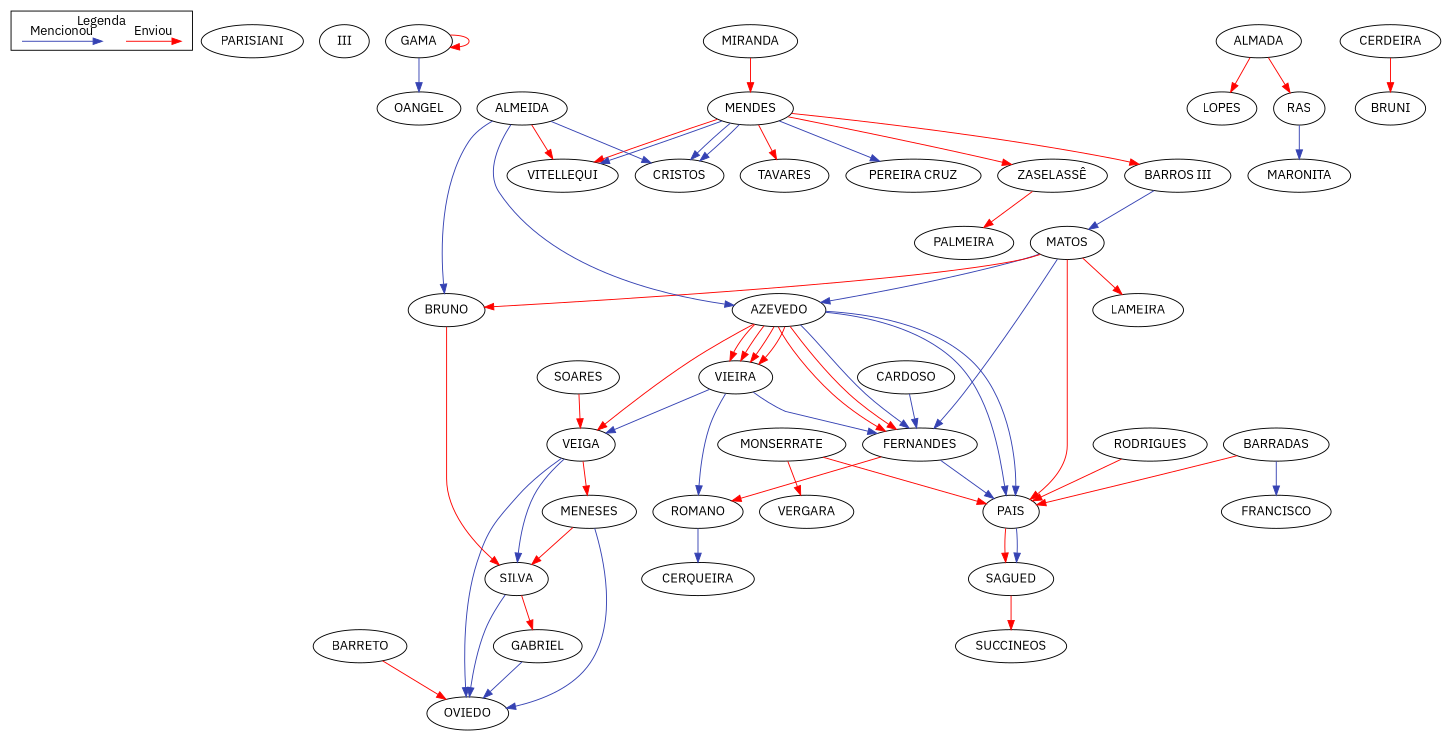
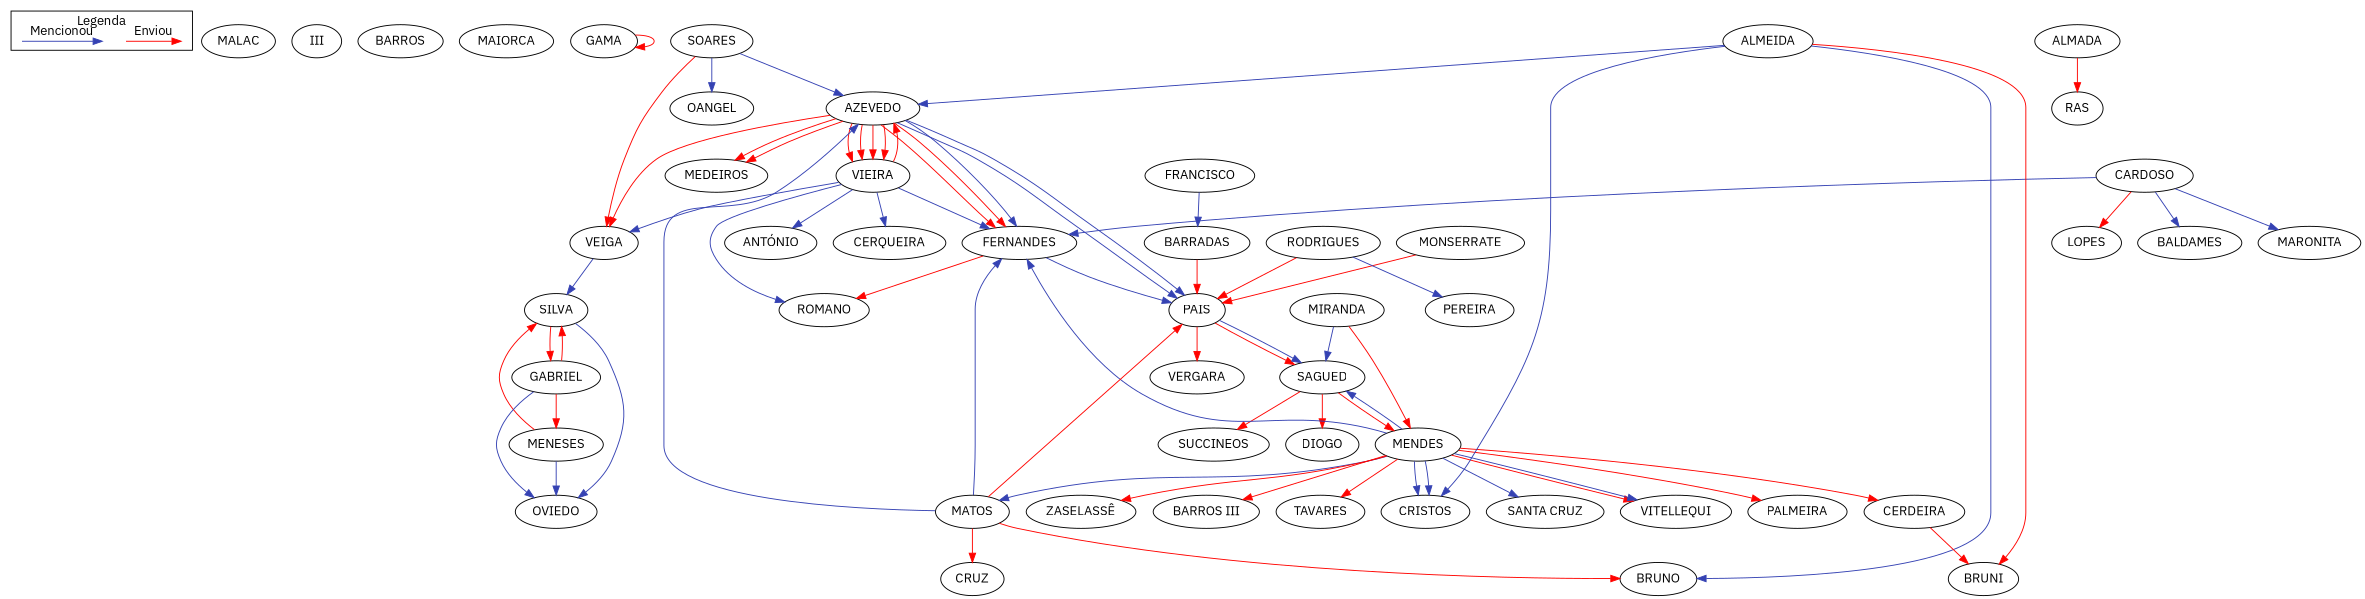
  digraph {
    fontname="IBM Plex Sans"
    node [fontname="IBM Plex Sans"]
    edge [color="0.002 0.999 0.999" fontname="IBM Plex Sans"]
    d0 [shape=point style=invis]
    d1 [shape=point style=invis]
    p0 [shape=point style=invis]
    p1 [shape=point style=invis]
-   PARISIANI
+   MALAC
    n7 [label=III]
+   BARROS
+   MAIORCA
    GAMA
    OANGEL
-   BARRETO
    OVIEDO
    MENESES
    SILVA
    GABRIEL
    CARDOSO
    LOPES
    FERNANDES
+   BALDAMES
    MARONITA
    PAIS
    ROMANO
    VEIGA
    SOARES
    AZEVEDO
    VIEIRA
+   MEDEIROS
    SAGUED
    VERGARA
+   "ANTÓNIO"
    CERQUEIRA
    SUCCINEOS
    MENDES
+   DIOGO
    MONSERRATE
    MATOS
    BRUNO
-   LAMEIRA
+   LAMEIRA [label=CRUZ]
    ALMEIDA
    VITELLEQUI
    CRISTOS
    PALMEIRA
    "ZASELASSÊ"
    n45 [label="BARROS III"]
    TAVARES
    CERDEIRA
-   "SANTA CRUZ" [label="PEREIRA CRUZ"]
+   "SANTA CRUZ"
    BRUNI
    ALMADA
    RAS
    BARRADAS
    FRANCISCO
    MIRANDA
    RODRIGUES
+   PEREIRA
    subgraph cluster_1 {
      label=Legenda
      subgraph sub_2 {
        label=Legenda
        rank=same
        d0
        d1
        p0
        p1
      }
    }
    d0 -> d1 [label=Enviou]
    p0 -> p1 [color="0.649 0.701 0.701" label=Mencionou]
    GAMA -> GAMA
-   GAMA -> OANGEL [color="0.649 0.701 0.701"]
-   BARRETO -> OVIEDO
+   SOARES -> OANGEL [color="0.649 0.701 0.701"]
    MENESES -> OVIEDO [color="0.649 0.701 0.701"]
    MENESES -> SILVA
    SILVA -> OVIEDO [color="0.649 0.701 0.701"]
    SILVA -> GABRIEL
    GABRIEL -> OVIEDO [color="0.649 0.701 0.701"]
-   BRUNO -> SILVA
-   ALMADA -> LOPES
+   GABRIEL -> SILVA
+   CARDOSO -> LOPES
    CARDOSO -> FERNANDES [color="0.649 0.701 0.701"]
-   RAS -> MARONITA [color="0.649 0.701 0.701"]
+   CARDOSO -> BALDAMES [color="0.649 0.701 0.701"]
+   CARDOSO -> MARONITA [color="0.649 0.701 0.701"]
    FERNANDES -> PAIS [color="0.649 0.701 0.701"]
    FERNANDES -> ROMANO
    PAIS -> SAGUED
    PAIS -> SAGUED [color="0.649 0.701 0.701"]
-   MONSERRATE -> VERGARA
-   VEIGA -> OVIEDO [color="0.649 0.701 0.701"]
-   VEIGA -> MENESES
+   PAIS -> VERGARA
+   GABRIEL -> MENESES
    VEIGA -> SILVA [color="0.649 0.701 0.701"]
    SOARES -> VEIGA
+   SOARES -> AZEVEDO [color="0.649 0.701 0.701"]
    AZEVEDO -> FERNANDES
    AZEVEDO -> FERNANDES
    AZEVEDO -> FERNANDES [color="0.649 0.701 0.701"]
    AZEVEDO -> PAIS [color="0.649 0.701 0.701"]
    AZEVEDO -> PAIS [color="0.649 0.701 0.701"]
    AZEVEDO -> VEIGA
    AZEVEDO -> VIEIRA
    AZEVEDO -> VIEIRA
    AZEVEDO -> VIEIRA
    AZEVEDO -> VIEIRA
+   AZEVEDO -> MEDEIROS
+   AZEVEDO -> MEDEIROS
    VIEIRA -> FERNANDES [color="0.649 0.701 0.701"]
    VIEIRA -> ROMANO [color="0.649 0.701 0.701"]
    VIEIRA -> VEIGA [color="0.649 0.701 0.701"]
-   ROMANO -> CERQUEIRA [color="0.649 0.701 0.701"]
+   VIEIRA -> AZEVEDO
+   VIEIRA -> "ANTÓNIO" [color="0.649 0.701 0.701"]
+   VIEIRA -> CERQUEIRA [color="0.649 0.701 0.701"]
    SAGUED -> SUCCINEOS
-   n45 -> MATOS [color="0.649 0.701 0.701"]
+   SAGUED -> MENDES
+   SAGUED -> DIOGO
+   MENDES -> FERNANDES [color="0.649 0.701 0.701"]
+   MENDES -> SAGUED [color="0.649 0.701 0.701"]
+   MENDES -> MATOS [color="0.649 0.701 0.701"]
    MENDES -> VITELLEQUI
    MENDES -> VITELLEQUI [color="0.649 0.701 0.701"]
    MENDES -> CRISTOS [color="0.649 0.701 0.701"]
    MENDES -> CRISTOS [color="0.649 0.701 0.701"]
-   "ZASELASSÊ" -> PALMEIRA
+   MENDES -> PALMEIRA
    MENDES -> "ZASELASSÊ"
    MENDES -> n45
    MENDES -> TAVARES
+   MENDES -> CERDEIRA
    MENDES -> "SANTA CRUZ" [color="0.649 0.701 0.701"]
    MONSERRATE -> PAIS
    MATOS -> FERNANDES [color="0.649 0.701 0.701"]
    MATOS -> PAIS
    MATOS -> AZEVEDO [color="0.649 0.701 0.701"]
    MATOS -> BRUNO
    MATOS -> LAMEIRA
    ALMEIDA -> AZEVEDO [color="0.649 0.701 0.701"]
    ALMEIDA -> BRUNO [color="0.649 0.701 0.701"]
-   ALMEIDA -> VITELLEQUI
+   ALMEIDA -> BRUNI
    ALMEIDA -> CRISTOS [color="0.649 0.701 0.701"]
    CERDEIRA -> BRUNI
    ALMADA -> RAS
    BARRADAS -> PAIS
-   BARRADAS -> FRANCISCO [color="0.649 0.701 0.701"]
+   FRANCISCO -> BARRADAS [color="0.649 0.701 0.701"]
+   MIRANDA -> SAGUED [color="0.649 0.701 0.701"]
    MIRANDA -> MENDES
    RODRIGUES -> PAIS
+   RODRIGUES -> PEREIRA [color="0.649 0.701 0.701"]
  }
